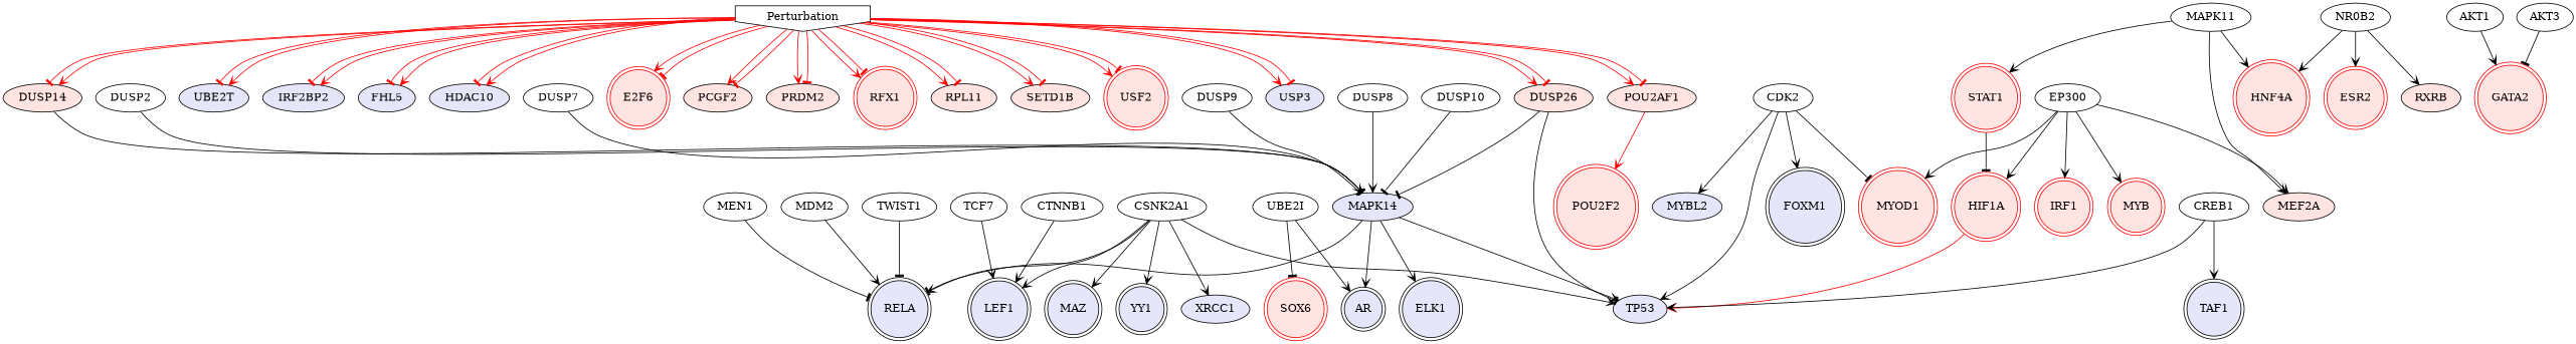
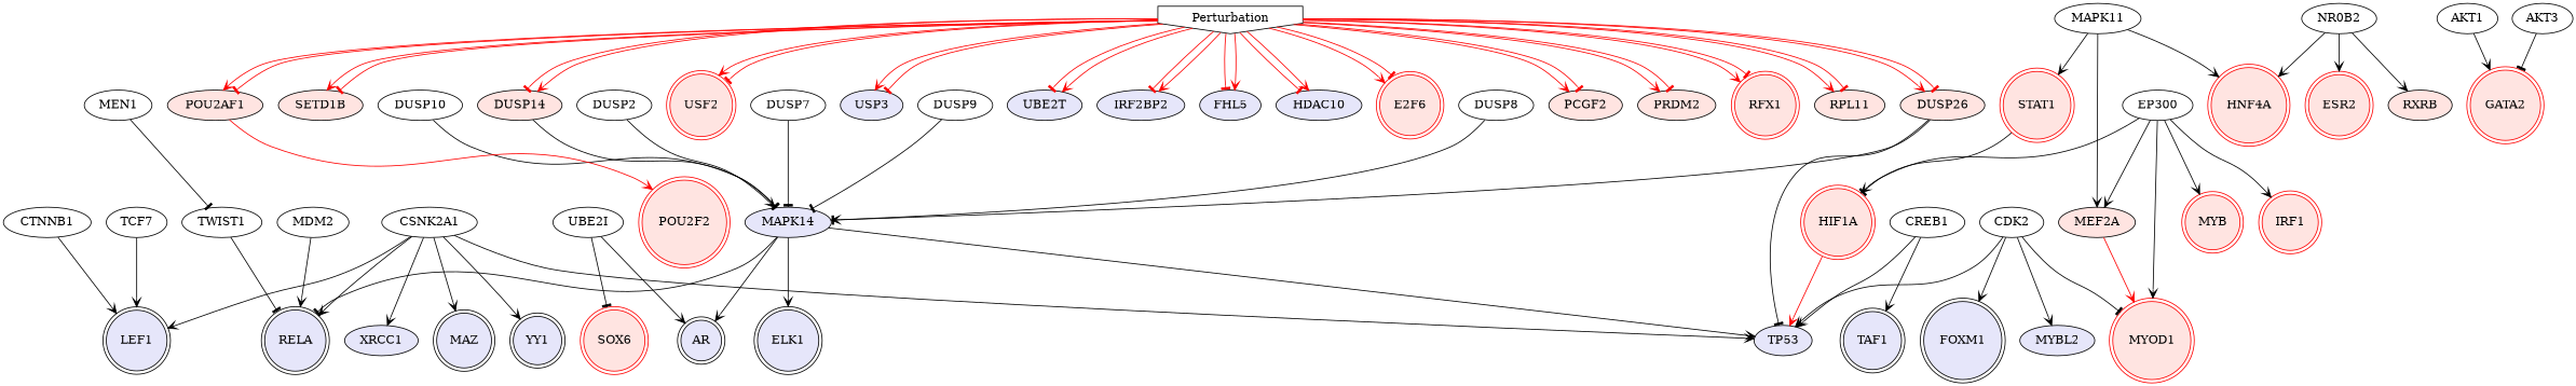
  digraph {
    node [fillcolor=mistyrose style=filled]
    edge [arrowhead=vee color=NA penwidth=1]
    HIF1A [color=red shape=doublecircle]
    TP53 [fillcolor=lavender]
    RELA [color=black fillcolor=lavender shape=doublecircle]
    TWIST1 [fillcolor="" style=""]
    LEF1 [color=black fillcolor=lavender shape=doublecircle]
    CTNNB1 [fillcolor="" style=""]
    MEN1 [fillcolor="" style=""]
    MAPK14 [fillcolor=lavender]
    ELK1 [color=black fillcolor=lavender shape=doublecircle]
    AR [color=black fillcolor=lavender shape=doublecircle]
    CSNK2A1 [fillcolor="" style=""]
    XRCC1 [fillcolor=lavender]
    MAZ [color=black fillcolor=lavender shape=doublecircle]
    YY1 [color=black fillcolor=lavender shape=doublecircle]
    TCF7 [fillcolor="" style=""]
    DUSP10 [fillcolor="" style=""]
    CREB1 [fillcolor="" style=""]
    TAF1 [color=black fillcolor=lavender shape=doublecircle]
    CDK2 [fillcolor="" style=""]
    MYBL2 [color=black fillcolor=lavender shape=ellipse]
    FOXM1 [color=black fillcolor=lavender shape=doublecircle]
    MYOD1 [color=red shape=doublecircle]
    UBE2I [fillcolor="" style=""]
    SOX6 [color=red shape=doublecircle]
    MDM2 [fillcolor="" style=""]
    Perturbation [color=black fillcolor=white shape=invhouse]
    FHL5 [fillcolor=lavender]
    HDAC10 [fillcolor=lavender]
    POU2AF1
    E2F6 [color=red shape=doublecircle]
    PCGF2
    PRDM2
    RFX1 [color=red shape=doublecircle]
    RPL11
    SETD1B
    USF2 [color=red shape=doublecircle]
    DUSP14
    USP3 [fillcolor=lavender]
    DUSP26
    UBE2T [fillcolor=lavender]
    IRF2BP2 [fillcolor=lavender]
    POU2F2 [color=red shape=doublecircle]
    EP300 [fillcolor="" style=""]
    MYB [color=red shape=doublecircle]
    MEF2A
    IRF1 [color=red shape=doublecircle]
    HNF4A [color=red shape=doublecircle]
    NR0B2 [fillcolor="" style=""]
    RXRB
    ESR2 [color=red shape=doublecircle]
    GATA2 [color=red shape=doublecircle]
    AKT1 [fillcolor="" style=""]
    MAPK11 [fillcolor="" style=""]
    STAT1 [color=red shape=doublecircle]
    DUSP2 [fillcolor="" style=""]
    AKT3 [fillcolor="" style=""]
    DUSP7 [fillcolor="" style=""]
    DUSP9 [fillcolor="" style=""]
    DUSP8 [fillcolor="" style=""]
    HIF1A -> TP53 [color=red]
    TWIST1 -> RELA [arrowhead=tee]
    CTNNB1 -> LEF1
-   MEN1 -> RELA [arrowhead=tee]
+   MEN1 -> TWIST1 [arrowhead=tee]
    MAPK14 -> TP53 [color=black]
    MAPK14 -> RELA [arrowhead=tee color=black]
    MAPK14 -> ELK1 [color=black]
    MAPK14 -> AR [color=black]
    CSNK2A1 -> TP53
    CSNK2A1 -> RELA
    CSNK2A1 -> LEF1
    CSNK2A1 -> XRCC1 [color=black]
    CSNK2A1 -> MAZ
    CSNK2A1 -> YY1
    TCF7 -> LEF1
    DUSP10 -> MAPK14 [arrowhead=tee]
    CREB1 -> TP53
    CREB1 -> TAF1
    CDK2 -> TP53
    CDK2 -> MYBL2
    CDK2 -> FOXM1
    CDK2 -> MYOD1 [arrowhead=tee]
    UBE2I -> AR
    UBE2I -> SOX6 [arrowhead=tee]
    MDM2 -> RELA
    Perturbation -> FHL5 [arrowhead=tee color=red]
    Perturbation -> FHL5 [color=red]
    Perturbation -> HDAC10 [arrowhead=tee color=red]
    Perturbation -> HDAC10 [color=red]
    Perturbation -> POU2AF1 [color=red]
    Perturbation -> POU2AF1 [arrowhead=tee color=red]
    Perturbation -> E2F6 [color=red]
    Perturbation -> E2F6 [arrowhead=tee color=red]
    Perturbation -> PCGF2 [color=red]
    Perturbation -> PCGF2 [arrowhead=tee color=red]
    Perturbation -> PRDM2 [color=red]
    Perturbation -> PRDM2 [arrowhead=tee color=red]
    Perturbation -> RFX1 [color=red]
    Perturbation -> RFX1 [arrowhead=tee color=red]
    Perturbation -> RPL11 [color=red]
    Perturbation -> RPL11 [arrowhead=tee color=red]
    Perturbation -> SETD1B [color=red]
    Perturbation -> SETD1B [arrowhead=tee color=red]
    Perturbation -> USF2 [color=red]
    Perturbation -> USF2 [arrowhead=tee color=red]
    Perturbation -> DUSP14 [arrowhead=tee color=red]
    Perturbation -> DUSP14 [color=red]
    Perturbation -> USP3 [color=red]
    Perturbation -> USP3 [arrowhead=tee color=red]
    Perturbation -> DUSP26 [color=red]
    Perturbation -> DUSP26 [arrowhead=tee color=red]
    Perturbation -> UBE2T [arrowhead=tee color=red]
    Perturbation -> UBE2T [color=red]
    Perturbation -> IRF2BP2 [arrowhead=tee color=red]
    Perturbation -> IRF2BP2 [color=red]
    POU2AF1 -> POU2F2 [color=red]
    DUSP14 -> MAPK14 [arrowhead=tee color=black]
    DUSP26 -> TP53 [arrowhead=tee color=black]
    DUSP26 -> MAPK14 [arrowhead=tee color=black]
    EP300 -> HIF1A
    EP300 -> MYOD1
    EP300 -> MYB
    EP300 -> MEF2A
    EP300 -> IRF1
+   MEF2A -> MYOD1 [color=red]
    NR0B2 -> HNF4A
    NR0B2 -> RXRB
    NR0B2 -> ESR2
    AKT1 -> GATA2
    MAPK11 -> MEF2A
    MAPK11 -> HNF4A
    MAPK11 -> STAT1
    STAT1 -> HIF1A [arrowhead=tee color=black]
    DUSP2 -> MAPK14
    AKT3 -> GATA2 [arrowhead=tee]
    DUSP7 -> MAPK14 [arrowhead=tee]
    DUSP9 -> MAPK14 [arrowhead=tee]
    DUSP8 -> MAPK14
  }
